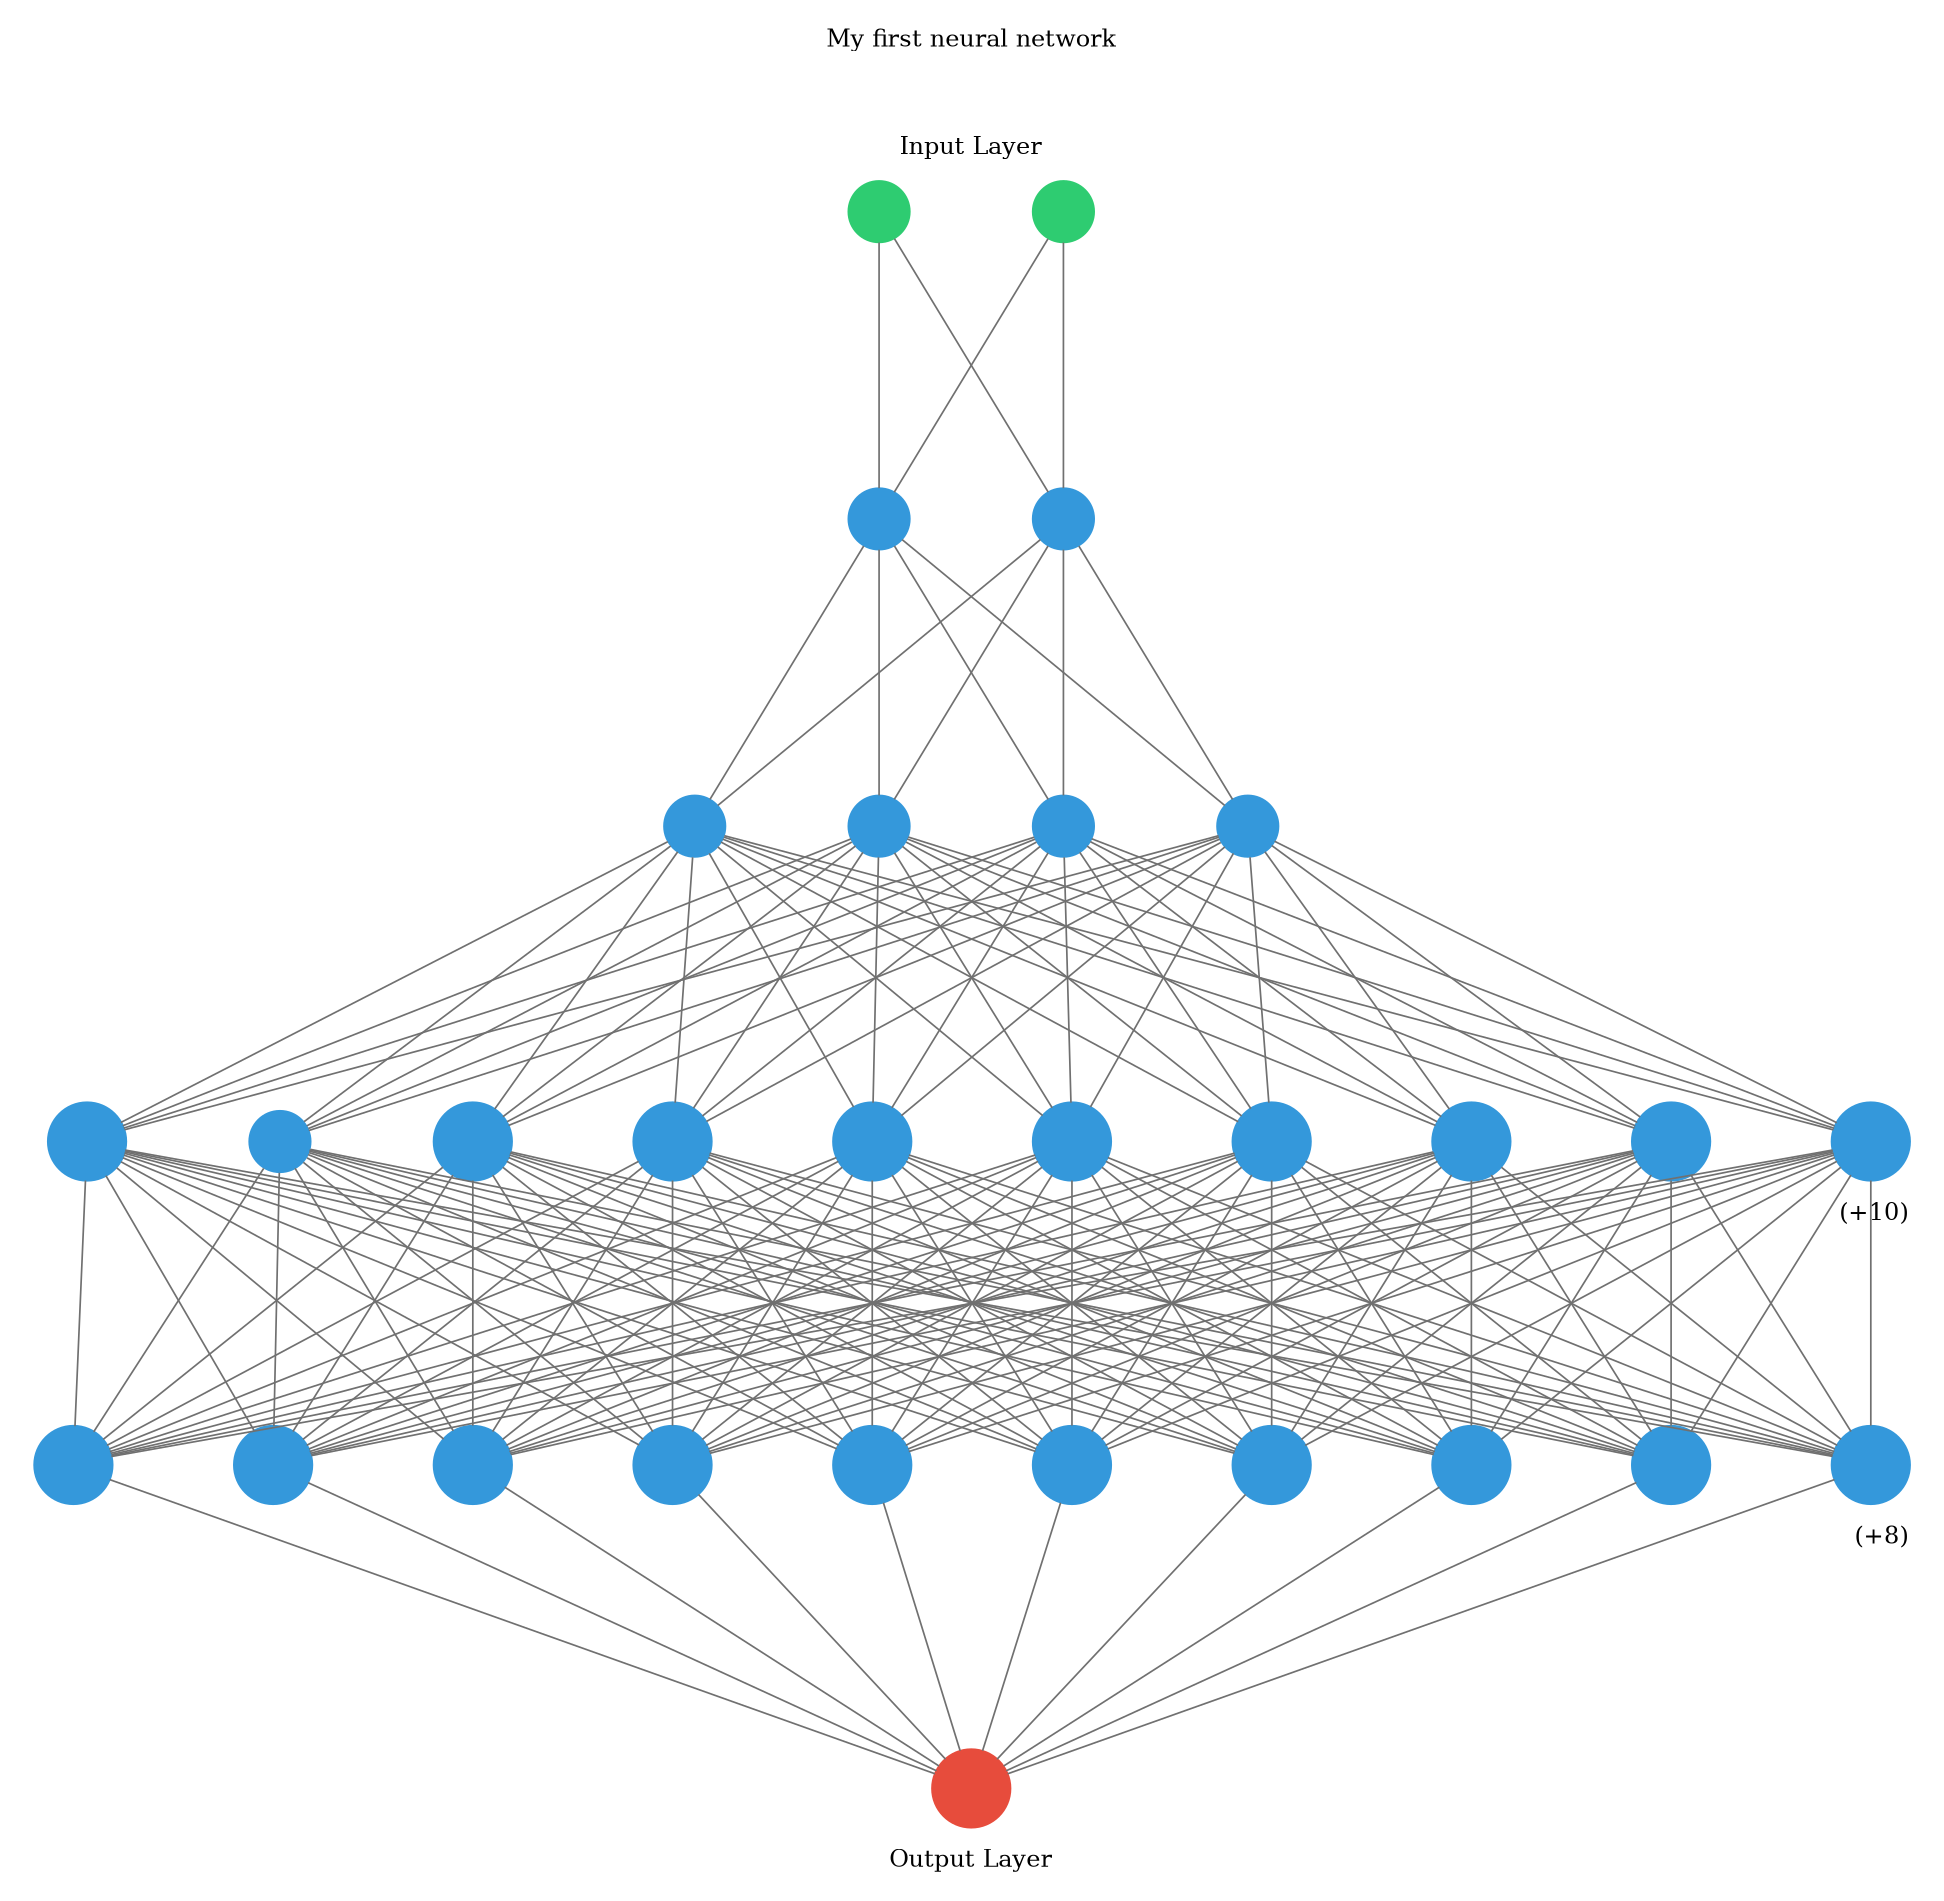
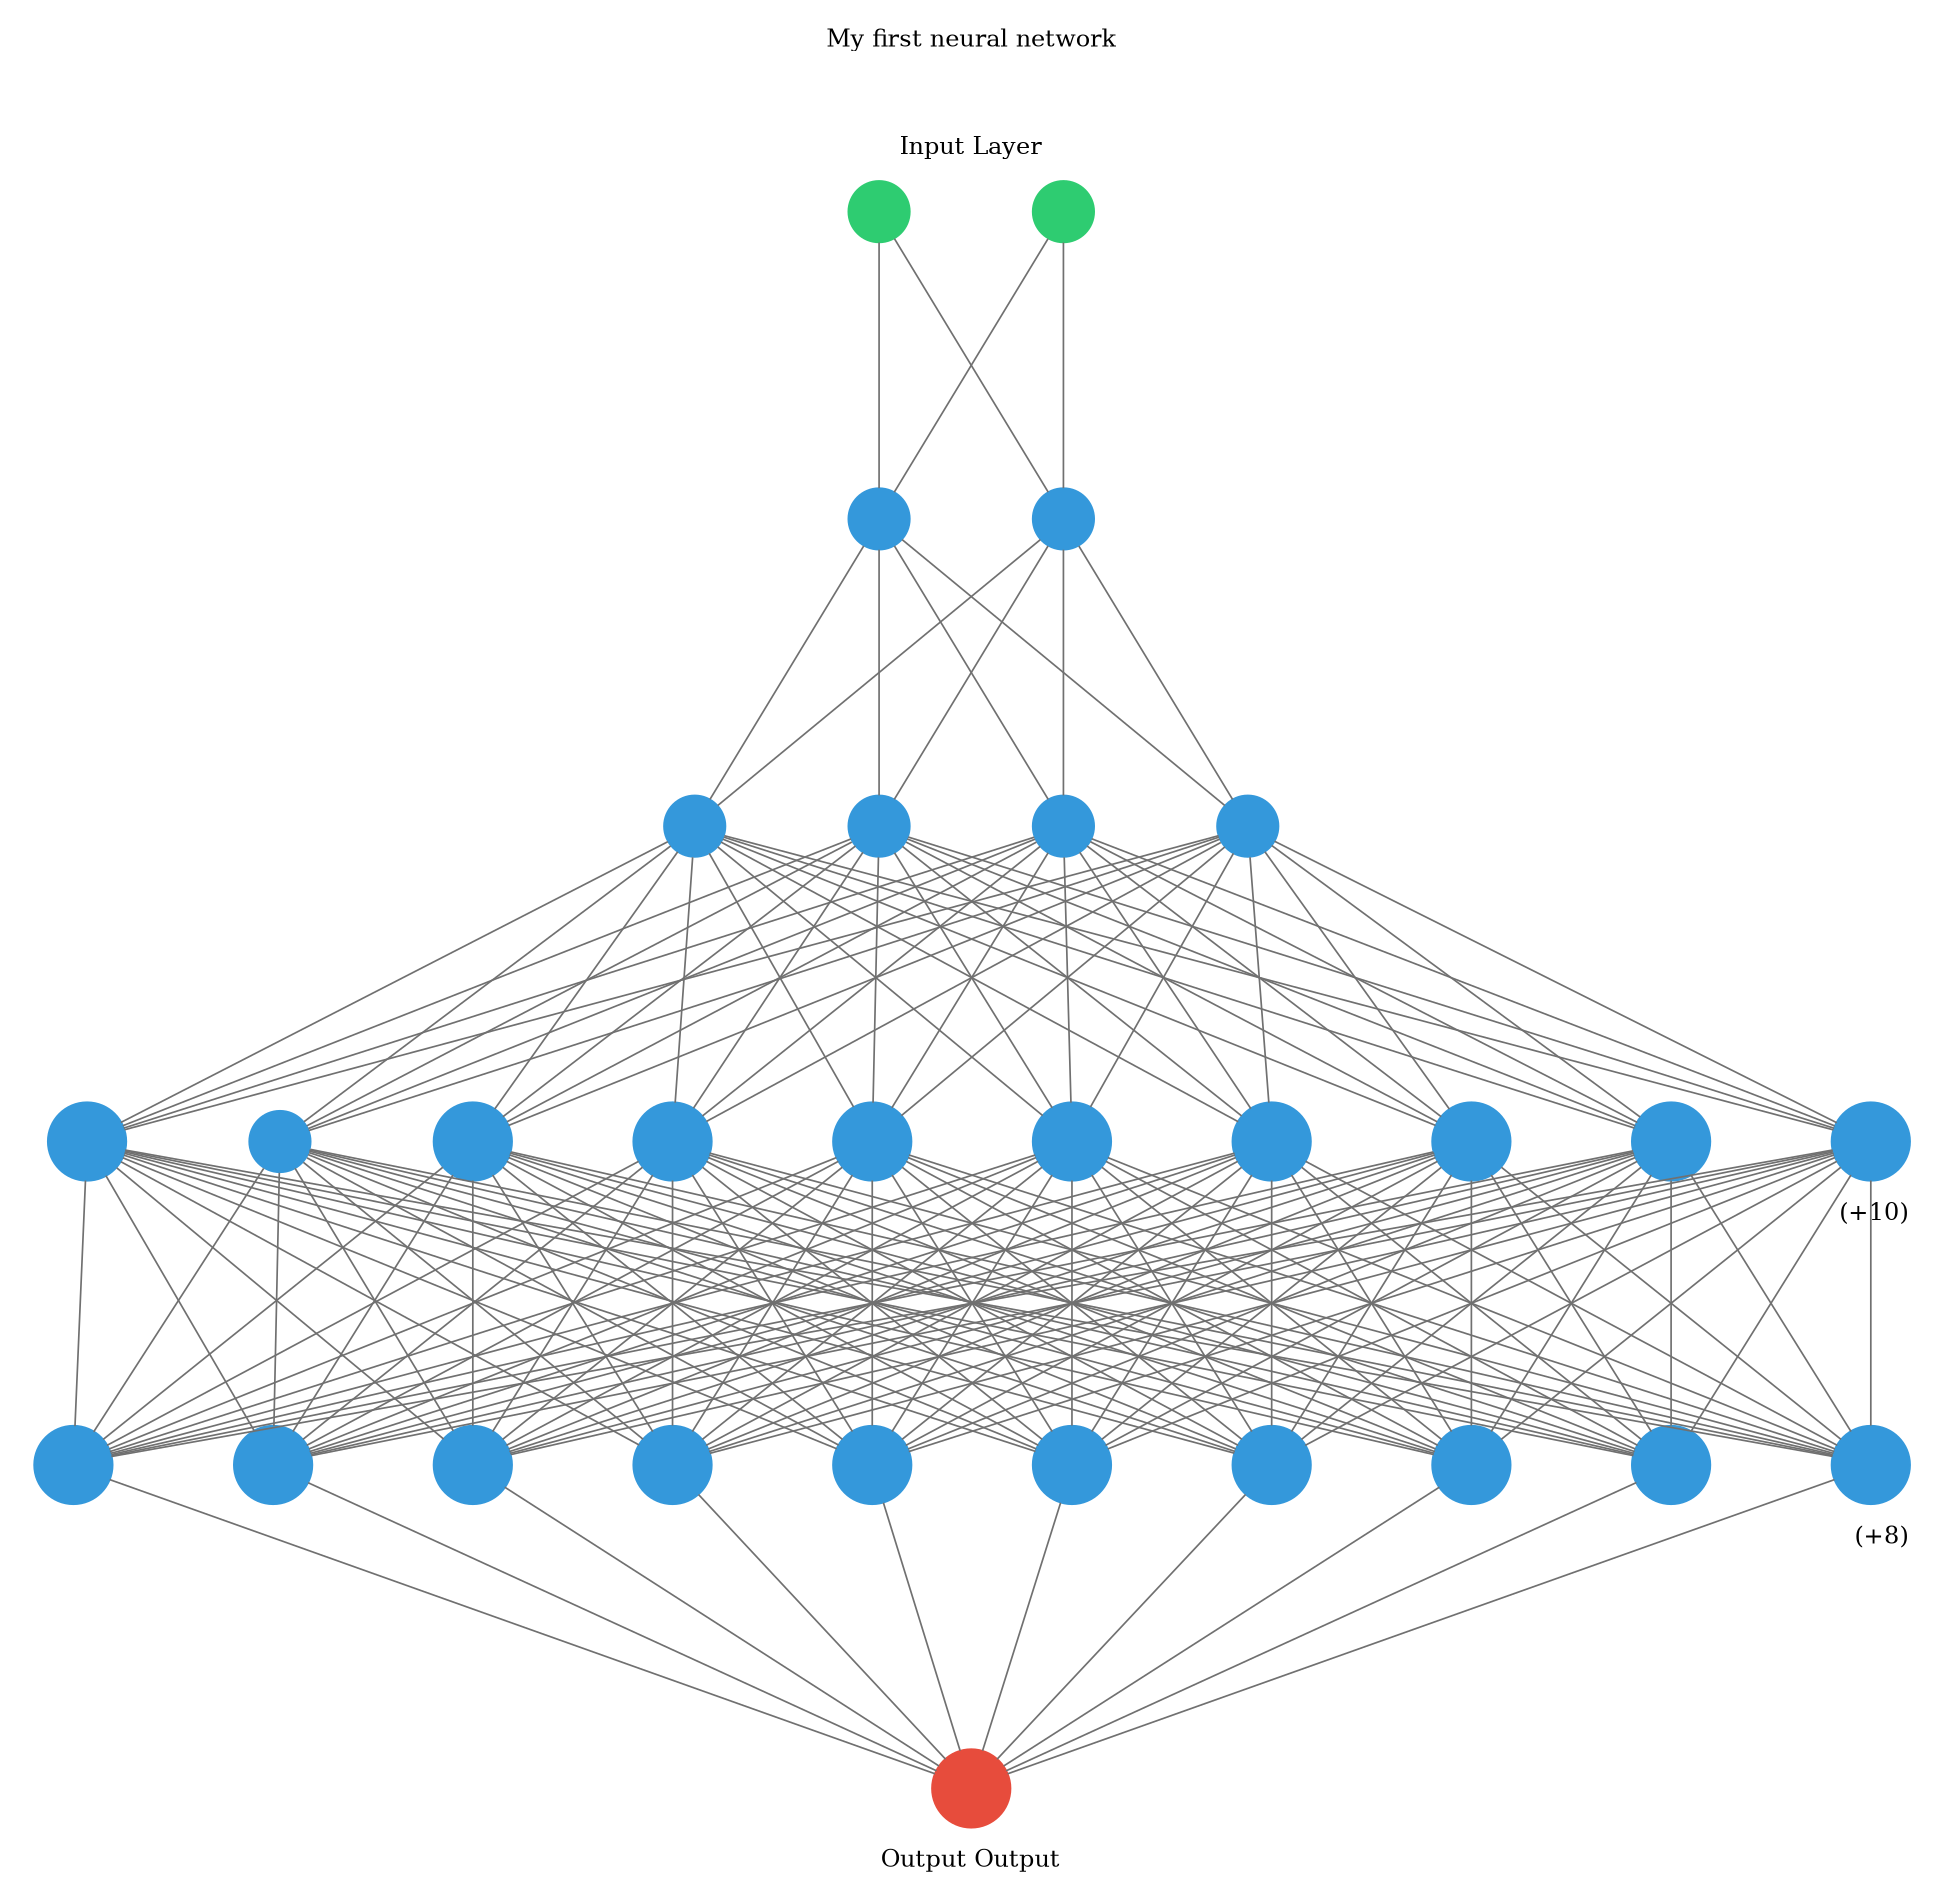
  digraph {
    arrowShape=none
    nodesep=1
    ranksep=2
    splines=false
    node [color="#3498db" fontcolor="#3498db" shape=circle style=filled]
    edge [arrowhead=none color="#707070"]
    1 [color="#2ecc71" fontcolor="#2ecc71"]
    2 [color="#2ecc71" fontcolor="#2ecc71"]
    3
    4
    5
    6
    7
    8
    9
    10
    11
    12
    13
    14
    15
    16
    17
    18
    19
    20
    21
    22
    23
    24
    25
    26
    27
    28
    29 [color="#e74c3c" fontcolor="#e74c3c"]
    subgraph cluster_1 {
      color=white
      label="My first neural network\n\n\n\nInput Layer"
      rank=same
      1
      2
    }
    subgraph cluster_2 {
      color=white
      labeljust=right
      labelloc=b
      rank=same
      3
      4
    }
    subgraph cluster_3 {
      color=white
      labeljust=right
      labelloc=b
      rank=same
      5
      6
      7
      8
    }
    subgraph cluster_4 {
      color=white
      label=" (+10)"
      labeljust=right
      labelloc=b
      rank=same
      9
      10
      11
      12
      13
      14
      15
      16
      17
      18
    }
    subgraph cluster_5 {
      color=white
      label=" (+8)"
      labeljust=right
      labelloc=b
      rank=same
      19
      20
      21
      22
      23
      24
      25
      26
      27
      28
    }
    subgraph cluster_6 {
      color=white
-     label="Output Layer"
+     label="Output Output"
      labeljust=1
      labelloc=bottom
      rank=same
      29
    }
    1 -> 3
    1 -> 4
    2 -> 3
    2 -> 4
    3 -> 5
    3 -> 6
    3 -> 7
    3 -> 8
    4 -> 5
    4 -> 6
    4 -> 7
    4 -> 8
    5 -> 9
    5 -> 10
    5 -> 11
    5 -> 12
    5 -> 13
    5 -> 14
    5 -> 15
    5 -> 16
    5 -> 17
    5 -> 18
    6 -> 9
    6 -> 10
    6 -> 11
    6 -> 12
    6 -> 13
    6 -> 14
    6 -> 15
    6 -> 16
    6 -> 17
    6 -> 18
    7 -> 9
    7 -> 10
    7 -> 11
    7 -> 12
    7 -> 13
    7 -> 14
    7 -> 15
    7 -> 16
    7 -> 17
    7 -> 18
    8 -> 9
    8 -> 10
    8 -> 11
    8 -> 12
    8 -> 13
    8 -> 14
    8 -> 15
    8 -> 16
    8 -> 17
    8 -> 18
    9 -> 19
    9 -> 20
    9 -> 21
    9 -> 22
    9 -> 23
    9 -> 24
    9 -> 25
    9 -> 26
    9 -> 27
    9 -> 28
    10 -> 19
    10 -> 20
    10 -> 21
    10 -> 22
    10 -> 23
    10 -> 24
    10 -> 25
    10 -> 26
    10 -> 27
    10 -> 28
    11 -> 19
    11 -> 20
    11 -> 21
    11 -> 22
    11 -> 23
    11 -> 24
    11 -> 25
    11 -> 26
    11 -> 27
    11 -> 28
    12 -> 19
    12 -> 20
    12 -> 21
    12 -> 22
    12 -> 23
    12 -> 24
    12 -> 25
    12 -> 26
    12 -> 27
    12 -> 28
    13 -> 19
    13 -> 20
    13 -> 21
    13 -> 22
    13 -> 23
    13 -> 24
    13 -> 25
    13 -> 26
    13 -> 27
    13 -> 28
    14 -> 19
    14 -> 20
    14 -> 21
    14 -> 22
    14 -> 23
    14 -> 24
    14 -> 25
    14 -> 26
    14 -> 27
    14 -> 28
    15 -> 19
    15 -> 20
    15 -> 21
    15 -> 22
    15 -> 23
    15 -> 24
    15 -> 25
    15 -> 26
    15 -> 27
    15 -> 28
    16 -> 19
    16 -> 20
    16 -> 21
    16 -> 22
    16 -> 23
    16 -> 24
    16 -> 25
    16 -> 26
    16 -> 27
    16 -> 28
    17 -> 19
    17 -> 20
    17 -> 21
    17 -> 22
    17 -> 23
    17 -> 24
    17 -> 25
    17 -> 26
    17 -> 27
    17 -> 28
    18 -> 19
    18 -> 20
    18 -> 21
    18 -> 22
    18 -> 23
    18 -> 24
    18 -> 25
    18 -> 26
    18 -> 27
    18 -> 28
    19 -> 29
    20 -> 29
    21 -> 29
    22 -> 29
    23 -> 29
    24 -> 29
    25 -> 29
    26 -> 29
    27 -> 29
    28 -> 29
  }
